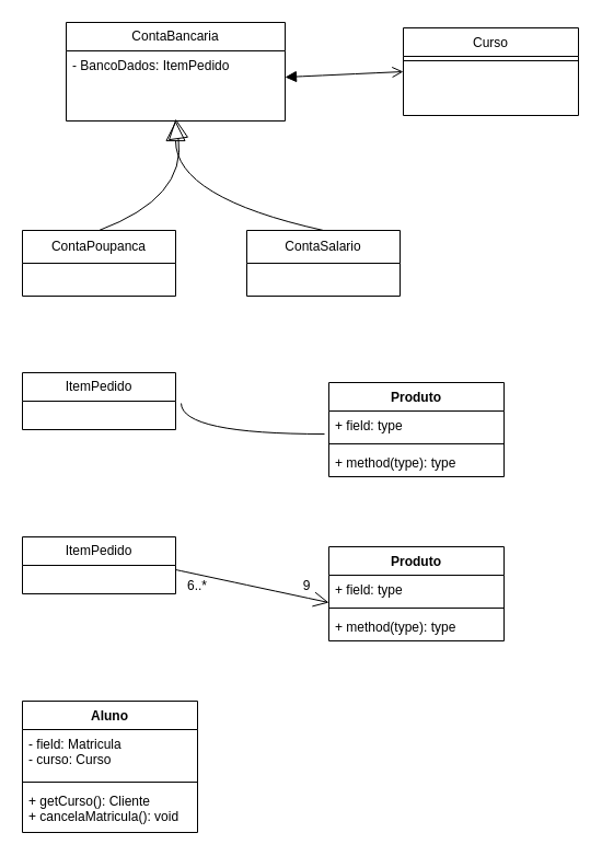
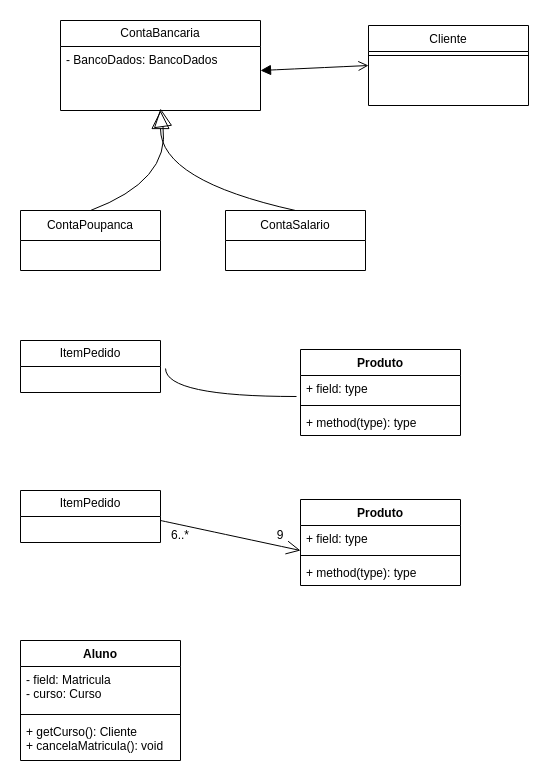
  <mxCell id="0" />
  <mxCell id="1" parent="0" />
- <mxCell id="2" value="Curso" style="swimlane;fontStyle=0;align=center;verticalAlign=top;childLayout=stackLayout;horizontal=1;startSize=26;horizontalStack=0;resizeParent=1;resizeLast=0;collapsible=1;marginBottom=0;rounded=0;shadow=0;strokeWidth=1;" parent="1" vertex="1"><mxGeometry x="368" y="25" width="160" height="80" as="geometry"><mxRectangle x="550" y="140" width="160" height="26" as="alternateBounds" /></mxGeometry></mxCell>
+ <mxCell id="2" value="Cliente" style="swimlane;fontStyle=0;align=center;verticalAlign=top;childLayout=stackLayout;horizontal=1;startSize=26;horizontalStack=0;resizeParent=1;resizeLast=0;collapsible=1;marginBottom=0;rounded=0;shadow=0;strokeWidth=1;" parent="1" vertex="1"><mxGeometry x="368" y="25" width="160" height="80" as="geometry"><mxRectangle x="550" y="140" width="160" height="26" as="alternateBounds" /></mxGeometry></mxCell>
  <mxCell id="3" value="" style="line;html=1;strokeWidth=1;align=left;verticalAlign=middle;spacingTop=-1;spacingLeft=3;spacingRight=3;rotatable=0;labelPosition=right;points=[];portConstraint=eastwest;" parent="2" vertex="1"><mxGeometry y="26" width="160" height="8" as="geometry" /></mxCell>
  <mxCell id="4" value="ContaPoupanca" style="swimlane;fontStyle=0;childLayout=stackLayout;horizontal=1;startSize=30;horizontalStack=0;resizeParent=1;resizeParentMax=0;resizeLast=0;collapsible=1;marginBottom=0;whiteSpace=wrap;html=1;" vertex="1" parent="1"><mxGeometry x="20" y="210" width="140" height="60" as="geometry" /></mxCell>
  <mxCell id="5" value="ContaSalario" style="swimlane;fontStyle=0;childLayout=stackLayout;horizontal=1;startSize=30;horizontalStack=0;resizeParent=1;resizeParentMax=0;resizeLast=0;collapsible=1;marginBottom=0;whiteSpace=wrap;html=1;" vertex="1" parent="1"><mxGeometry x="225" y="210" width="140" height="60" as="geometry" /></mxCell>
  <mxCell id="6" value="" style="endArrow=block;endSize=16;endFill=0;html=1;rounded=0;fontSize=12;curved=1;entryX=0.5;entryY=0.969;entryDx=0;entryDy=0;entryPerimeter=0;" edge="1" parent="1" target="9"><mxGeometry x="0.289" y="-43" width="160" relative="1" as="geometry"><mxPoint x="90" y="210" as="sourcePoint" /><mxPoint x="160" y="115" as="targetPoint" /><Array as="points"><mxPoint x="170" y="180" /></Array><mxPoint x="-1" as="offset" /></mxGeometry></mxCell>
  <mxCell id="7" value="" style="endArrow=block;endSize=16;endFill=0;html=1;rounded=0;fontSize=12;curved=1;exitX=0.5;exitY=0;exitDx=0;exitDy=0;" edge="1" parent="1" source="5"><mxGeometry width="160" relative="1" as="geometry"><mxPoint x="150" y="360" as="sourcePoint" /><mxPoint x="160" y="110" as="targetPoint" /><Array as="points"><mxPoint x="160" y="180" /></Array></mxGeometry></mxCell>
  <mxCell id="8" value="ContaBancaria" style="swimlane;fontStyle=0;childLayout=stackLayout;horizontal=1;startSize=26;fillColor=none;horizontalStack=0;resizeParent=1;resizeParentMax=0;resizeLast=0;collapsible=1;marginBottom=0;whiteSpace=wrap;html=1;" vertex="1" parent="1"><mxGeometry x="60" y="20" width="200" height="90" as="geometry" /></mxCell>
- <mxCell id="9" value="- BancoDados: ItemPedido" style="text;strokeColor=none;fillColor=none;align=left;verticalAlign=top;spacingLeft=4;spacingRight=4;overflow=hidden;rotatable=0;points=[[0,0.5],[1,0.5]];portConstraint=eastwest;whiteSpace=wrap;html=1;" vertex="1" parent="8"><mxGeometry y="26" width="200" height="64" as="geometry" /></mxCell>
+ <mxCell id="9" value="- BancoDados: BancoDados" style="text;strokeColor=none;fillColor=none;align=left;verticalAlign=top;spacingLeft=4;spacingRight=4;overflow=hidden;rotatable=0;points=[[0,0.5],[1,0.5]];portConstraint=eastwest;whiteSpace=wrap;html=1;" vertex="1" parent="8"><mxGeometry y="26" width="200" height="64" as="geometry" /></mxCell>
  <mxCell id="10" value="ItemPedido" style="swimlane;fontStyle=0;childLayout=stackLayout;horizontal=1;startSize=26;fillColor=none;horizontalStack=0;resizeParent=1;resizeParentMax=0;resizeLast=0;collapsible=1;marginBottom=0;whiteSpace=wrap;html=1;" vertex="1" parent="1"><mxGeometry x="20" y="340" width="140" height="52" as="geometry" /></mxCell>
  <mxCell id="11" value="Produto" style="swimlane;fontStyle=1;align=center;verticalAlign=top;childLayout=stackLayout;horizontal=1;startSize=26;horizontalStack=0;resizeParent=1;resizeParentMax=0;resizeLast=0;collapsible=1;marginBottom=0;whiteSpace=wrap;html=1;" vertex="1" parent="1"><mxGeometry x="300" y="349" width="160" height="86" as="geometry" /></mxCell>
  <mxCell id="12" value="+ field: type" style="text;strokeColor=none;fillColor=none;align=left;verticalAlign=top;spacingLeft=4;spacingRight=4;overflow=hidden;rotatable=0;points=[[0,0.5],[1,0.5]];portConstraint=eastwest;whiteSpace=wrap;html=1;" vertex="1" parent="11"><mxGeometry y="26" width="160" height="26" as="geometry" /></mxCell>
  <mxCell id="13" value="" style="line;strokeWidth=1;fillColor=none;align=left;verticalAlign=middle;spacingTop=-1;spacingLeft=3;spacingRight=3;rotatable=0;labelPosition=right;points=[];portConstraint=eastwest;strokeColor=inherit;" vertex="1" parent="11"><mxGeometry y="52" width="160" height="8" as="geometry" /></mxCell>
  <mxCell id="14" value="+ method(type): type" style="text;strokeColor=none;fillColor=none;align=left;verticalAlign=top;spacingLeft=4;spacingRight=4;overflow=hidden;rotatable=0;points=[[0,0.5],[1,0.5]];portConstraint=eastwest;whiteSpace=wrap;html=1;" vertex="1" parent="11"><mxGeometry y="60" width="160" height="26" as="geometry" /></mxCell>
  <mxCell id="15" value="" style="endArrow=none;html=1;edgeStyle=orthogonalEdgeStyle;rounded=0;fontSize=12;startSize=8;endSize=8;curved=1;exitX=1.036;exitY=0.077;exitDx=0;exitDy=0;exitPerimeter=0;entryX=-0.025;entryY=0.808;entryDx=0;entryDy=0;entryPerimeter=0;" edge="1" parent="1" target="12"><mxGeometry relative="1" as="geometry"><mxPoint x="165.04" y="368.002" as="sourcePoint" /><mxPoint x="320" y="290" as="targetPoint" /></mxGeometry></mxCell>
  <mxCell id="16" value="" style="endArrow=open;startArrow=block;endFill=1;startFill=1;html=1;rounded=0;fontSize=12;startSize=8;endSize=8;curved=1;exitX=1;exitY=0.375;exitDx=0;exitDy=0;exitPerimeter=0;entryX=0;entryY=0.5;entryDx=0;entryDy=0;" edge="1" parent="1" source="9" target="2"><mxGeometry width="160" relative="1" as="geometry"><mxPoint x="150" y="360" as="sourcePoint" /><mxPoint x="310" y="360" as="targetPoint" /></mxGeometry></mxCell>
  <mxCell id="17" value="ItemPedido" style="swimlane;fontStyle=0;childLayout=stackLayout;horizontal=1;startSize=26;fillColor=none;horizontalStack=0;resizeParent=1;resizeParentMax=0;resizeLast=0;collapsible=1;marginBottom=0;whiteSpace=wrap;html=1;" vertex="1" parent="1"><mxGeometry x="20" y="490" width="140" height="52" as="geometry" /></mxCell>
  <mxCell id="18" value="Produto" style="swimlane;fontStyle=1;align=center;verticalAlign=top;childLayout=stackLayout;horizontal=1;startSize=26;horizontalStack=0;resizeParent=1;resizeParentMax=0;resizeLast=0;collapsible=1;marginBottom=0;whiteSpace=wrap;html=1;" vertex="1" parent="1"><mxGeometry x="300" y="499" width="160" height="86" as="geometry" /></mxCell>
  <mxCell id="19" value="+ field: type" style="text;strokeColor=none;fillColor=none;align=left;verticalAlign=top;spacingLeft=4;spacingRight=4;overflow=hidden;rotatable=0;points=[[0,0.5],[1,0.5]];portConstraint=eastwest;whiteSpace=wrap;html=1;" vertex="1" parent="18"><mxGeometry y="26" width="160" height="26" as="geometry" /></mxCell>
  <mxCell id="20" value="" style="line;strokeWidth=1;fillColor=none;align=left;verticalAlign=middle;spacingTop=-1;spacingLeft=3;spacingRight=3;rotatable=0;labelPosition=right;points=[];portConstraint=eastwest;strokeColor=inherit;" vertex="1" parent="18"><mxGeometry y="52" width="160" height="8" as="geometry" /></mxCell>
  <mxCell id="21" value="+ method(type): type" style="text;strokeColor=none;fillColor=none;align=left;verticalAlign=top;spacingLeft=4;spacingRight=4;overflow=hidden;rotatable=0;points=[[0,0.5],[1,0.5]];portConstraint=eastwest;whiteSpace=wrap;html=1;" vertex="1" parent="18"><mxGeometry y="60" width="160" height="26" as="geometry" /></mxCell>
  <mxCell id="22" value="" style="endArrow=open;endFill=1;endSize=12;html=1;rounded=0;fontSize=12;curved=1;exitX=1;exitY=0.154;exitDx=0;exitDy=0;entryX=0;entryY=0.962;entryDx=0;entryDy=0;entryPerimeter=0;exitPerimeter=0;" edge="1" parent="1" target="19"><mxGeometry width="160" relative="1" as="geometry"><mxPoint x="160" y="520.004" as="sourcePoint" /><mxPoint x="310" y="360" as="targetPoint" /></mxGeometry></mxCell>
  <mxCell id="23" value="6..*" style="text;html=1;align=center;verticalAlign=middle;whiteSpace=wrap;rounded=0;" vertex="1" parent="1"><mxGeometry x="150" y="520" width="60" height="30" as="geometry" /></mxCell>
  <mxCell id="24" value="9" style="text;html=1;align=center;verticalAlign=middle;whiteSpace=wrap;rounded=0;" vertex="1" parent="1"><mxGeometry x="250" y="520" width="60" height="30" as="geometry" /></mxCell>
  <mxCell id="25" value="Aluno" style="swimlane;fontStyle=1;align=center;verticalAlign=top;childLayout=stackLayout;horizontal=1;startSize=26;horizontalStack=0;resizeParent=1;resizeParentMax=0;resizeLast=0;collapsible=1;marginBottom=0;whiteSpace=wrap;html=1;" vertex="1" parent="1"><mxGeometry x="20" y="640" width="160" height="120" as="geometry" /></mxCell>
  <mxCell id="26" value="- field: Matricula&lt;div&gt;- curso: Curso&lt;/div&gt;" style="text;strokeColor=none;fillColor=none;align=left;verticalAlign=top;spacingLeft=4;spacingRight=4;overflow=hidden;rotatable=0;points=[[0,0.5],[1,0.5]];portConstraint=eastwest;whiteSpace=wrap;html=1;" vertex="1" parent="25"><mxGeometry y="26" width="160" height="44" as="geometry" /></mxCell>
  <mxCell id="27" value="" style="line;strokeWidth=1;fillColor=none;align=left;verticalAlign=middle;spacingTop=-1;spacingLeft=3;spacingRight=3;rotatable=0;labelPosition=right;points=[];portConstraint=eastwest;strokeColor=inherit;" vertex="1" parent="25"><mxGeometry y="70" width="160" height="8" as="geometry" /></mxCell>
  <mxCell id="28" value="+ getCurso(): Cliente&lt;div&gt;+ cancelaMatricula(): void&lt;/div&gt;" style="text;strokeColor=none;fillColor=none;align=left;verticalAlign=top;spacingLeft=4;spacingRight=4;overflow=hidden;rotatable=0;points=[[0,0.5],[1,0.5]];portConstraint=eastwest;whiteSpace=wrap;html=1;" vertex="1" parent="25"><mxGeometry y="78" width="160" height="42" as="geometry" /></mxCell>
